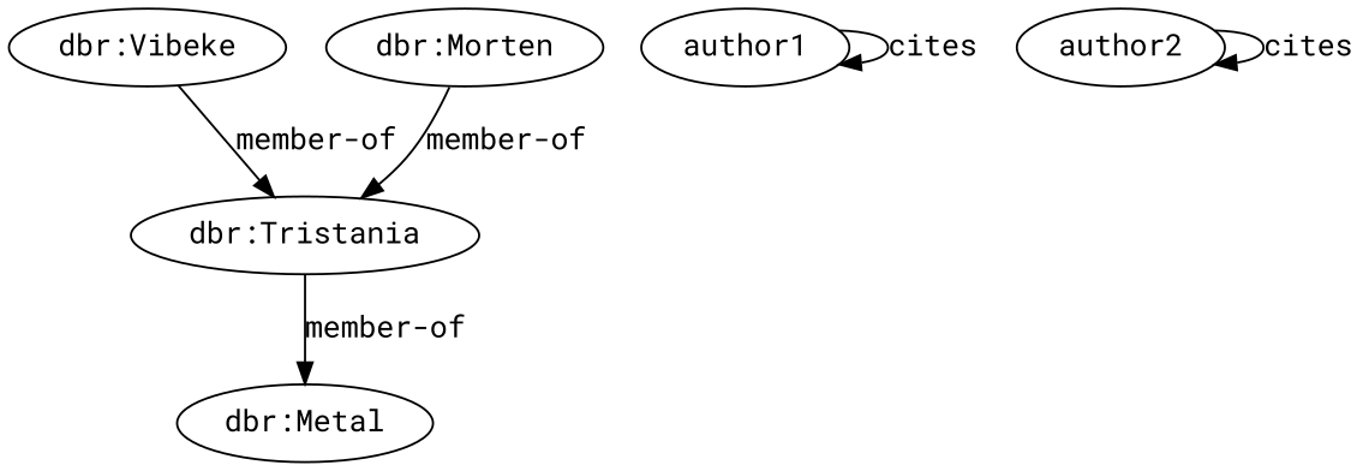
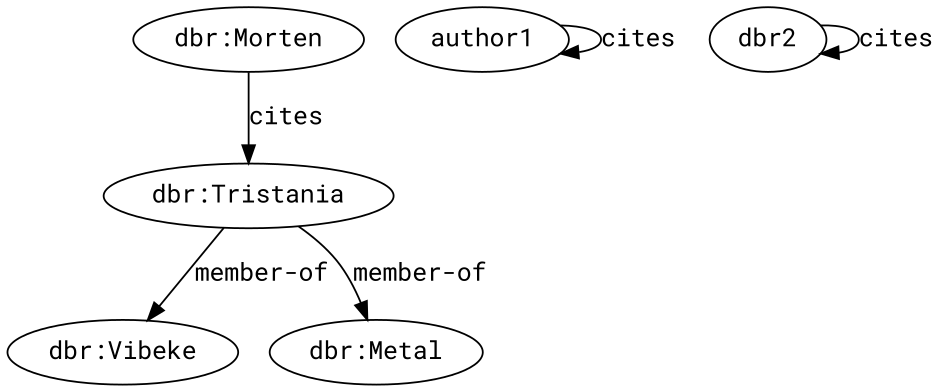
  digraph {
    fontname="Roboto Mono"
    node [fontname="Roboto Mono"]
    edge [fontname="Roboto Mono"]
    "dbr:Vibeke"
    "dbr:Tristania"
    "dbr:Metal"
    "dbr:Morten"
    author1
-   author2
-   "dbr:Vibeke" -> "dbr:Tristania" [label="member-of"]
+   author2 [label=dbr2]
+   "dbr:Tristania" -> "dbr:Vibeke" [label="member-of"]
    "dbr:Tristania" -> "dbr:Metal" [label="member-of"]
-   "dbr:Morten" -> "dbr:Tristania" [label="member-of"]
+   "dbr:Morten" -> "dbr:Tristania" [label=cites]
    author1 -> author1 [label=cites]
    author2 -> author2 [label=cites]
  }
